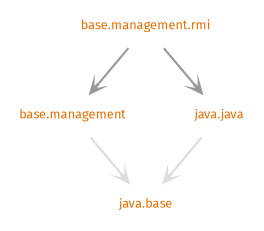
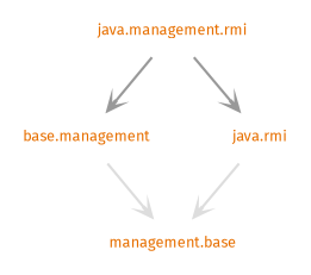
  digraph {
    fontname="Fira Sans"
    nodesep=.5
    pencolor=transparent
    ranksep=0.600000
    node [fontcolor="#e76f00" fontname="Fira Sans" fontsize=12 group=java margin=".2,.2" shape=plaintext]
    edge [arrowhead=open arrowsize=1 color="#dddddd" fontname="Fira Sans" penwidth=2 weight=10]
    n1 [label="base.management"]
-   "java.base"
-   "java.management.rmi" [label="base.management.rmi"]
-   "java.rmi" [label="java.java"]
+   "java.base" [label="management.base"]
+   "java.management.rmi"
+   "java.rmi"
    subgraph sub_1 {
      rank=same
      n1
    }
    subgraph sub_2 {
      n1
      "java.base"
      "java.management.rmi"
      "java.rmi"
    }
    subgraph sub_3 {
    }
    n1 -> "java.base"
    "java.management.rmi" -> n1 [color="#999999"]
    "java.management.rmi" -> "java.rmi" [color="#999999"]
    "java.rmi" -> "java.base"
  }
